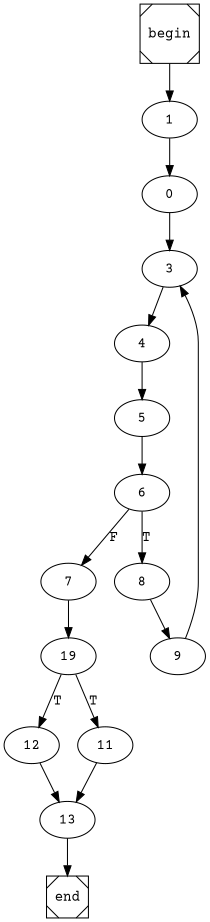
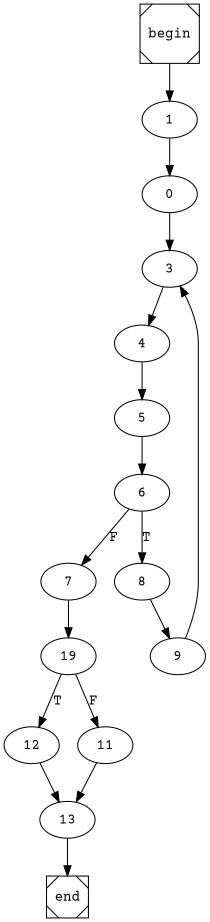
  digraph {
    fontname="Courier Prime"
    node [fontname="Courier Prime"]
    edge [fontname="Courier Prime"]
    begin [shape=Msquare]
    1
    n3 [label=0]
    end [shape=Msquare]
    3
    4
    5
    6
    8
    7
    9
    n12 [label=19]
    12
    11
    13
    begin -> 1
    1 -> n3
    n3 -> 3
    3 -> 4
    4 -> 5
    5 -> 6
    6 -> 8 [label=T]
    6 -> 7 [label=F]
    8 -> 9
    7 -> n12
    9 -> 3
    n12 -> 12 [label=T]
-   n12 -> 11 [label=T]
+   n12 -> 11 [label=F]
    12 -> 13
    11 -> 13
    13 -> end
  }
